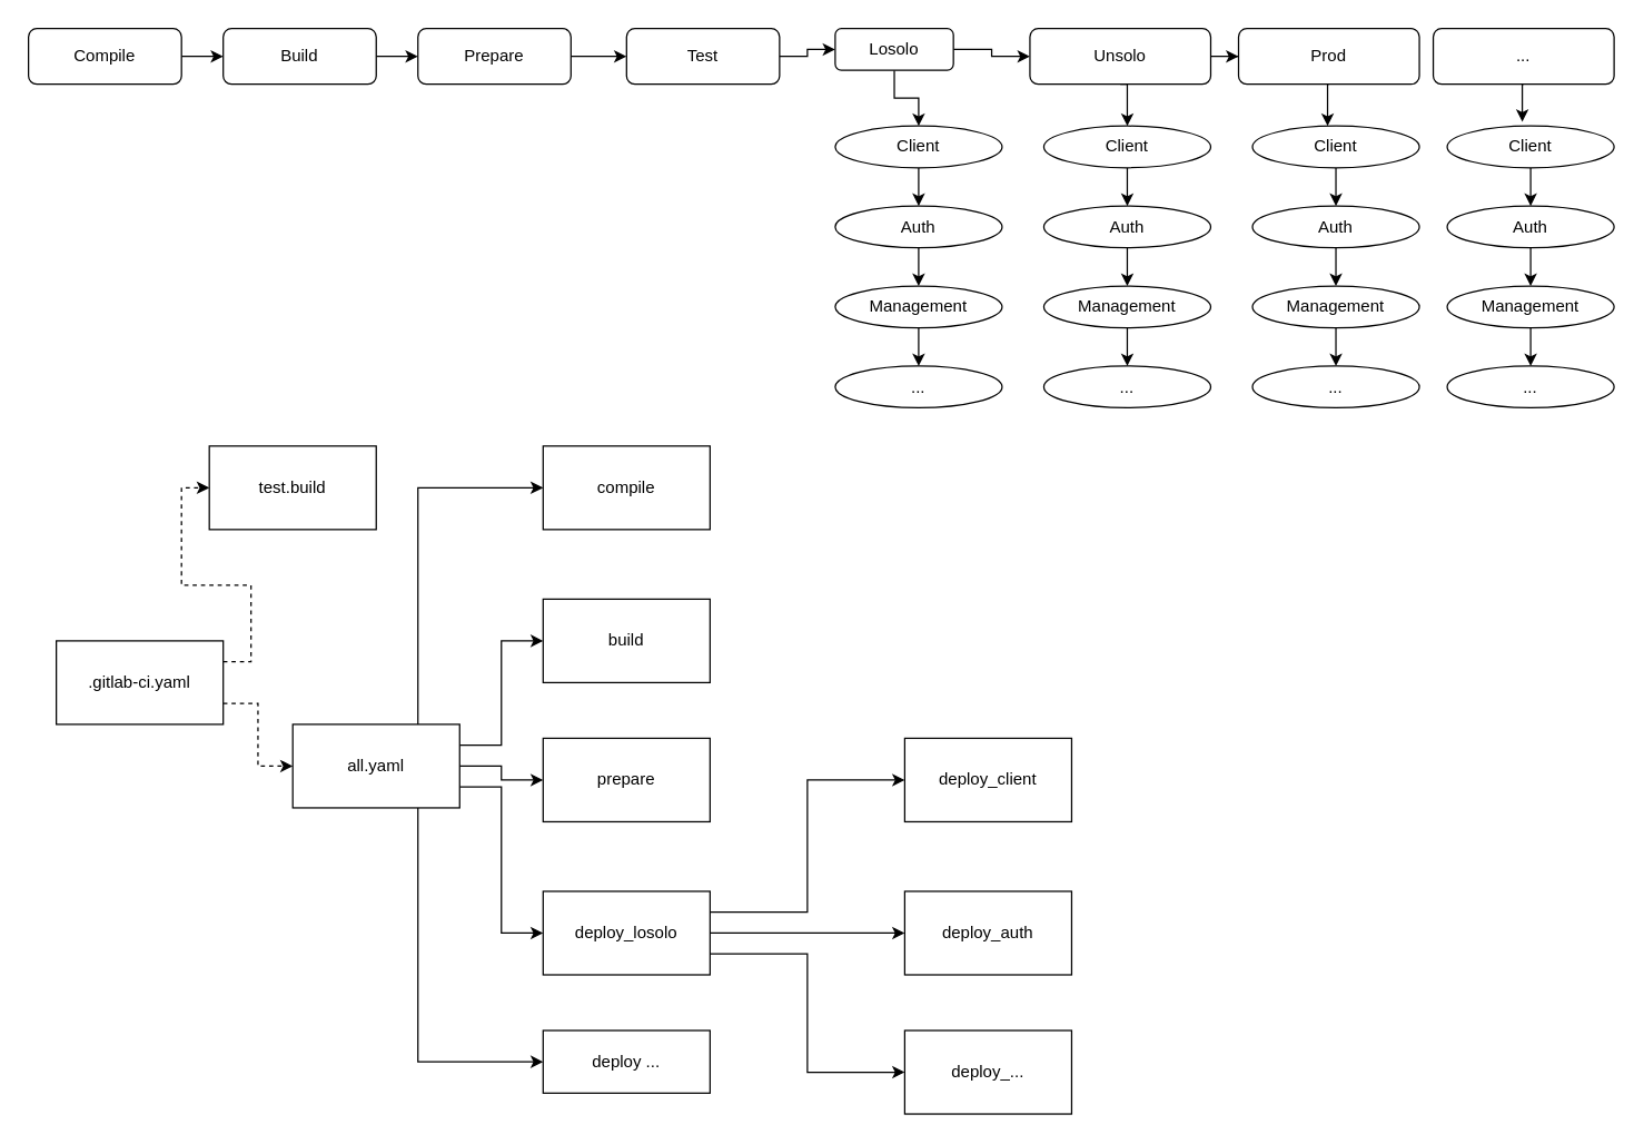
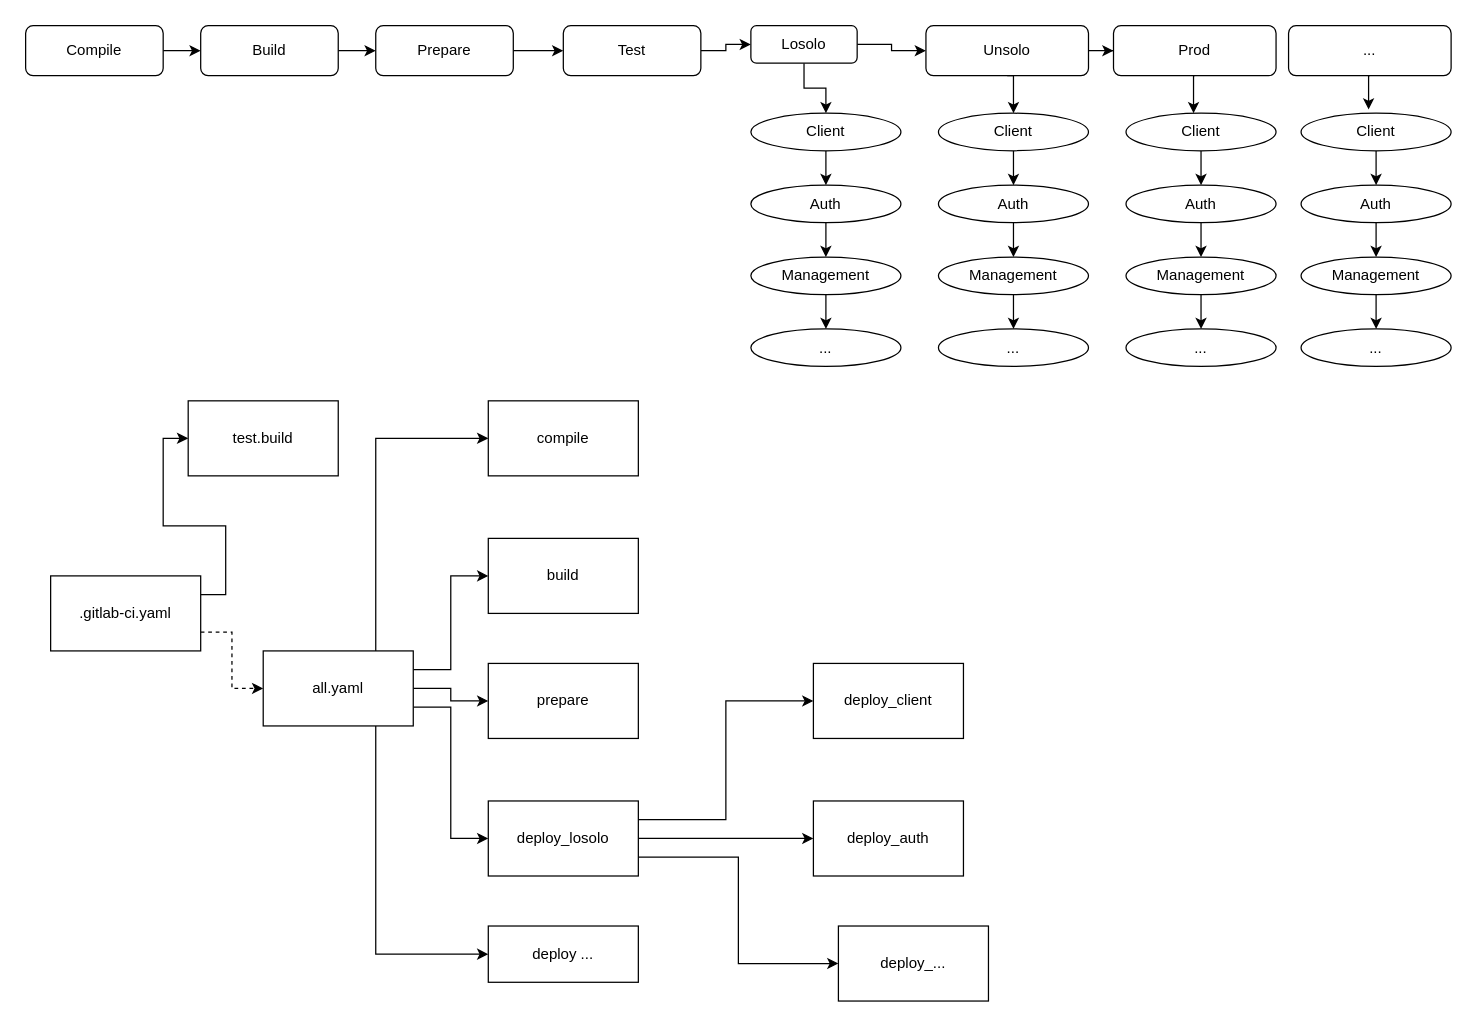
  <mxCell id="0" />
  <mxCell id="1" parent="0" />
  <mxCell id="2" value="" style="edgeStyle=orthogonalEdgeStyle;rounded=0;orthogonalLoop=1;jettySize=auto;html=1;" parent="1" source="3" target="5" edge="1"><mxGeometry relative="1" as="geometry" /></mxCell>
  <mxCell id="3" value="Compile" style="rounded=1;whiteSpace=wrap;html=1;" parent="1" vertex="1"><mxGeometry x="20" y="20" width="110" height="40" as="geometry" /></mxCell>
  <mxCell id="4" value="" style="edgeStyle=orthogonalEdgeStyle;rounded=0;orthogonalLoop=1;jettySize=auto;html=1;" parent="1" source="5" target="7" edge="1"><mxGeometry relative="1" as="geometry" /></mxCell>
  <mxCell id="5" value="Build" style="rounded=1;whiteSpace=wrap;html=1;" parent="1" vertex="1"><mxGeometry x="160" y="20" width="110" height="40" as="geometry" /></mxCell>
  <mxCell id="6" value="" style="edgeStyle=orthogonalEdgeStyle;rounded=0;orthogonalLoop=1;jettySize=auto;html=1;" parent="1" source="7" target="9" edge="1"><mxGeometry relative="1" as="geometry" /></mxCell>
  <mxCell id="7" value="Prepare" style="rounded=1;whiteSpace=wrap;html=1;" parent="1" vertex="1"><mxGeometry x="300" y="20" width="110" height="40" as="geometry" /></mxCell>
  <mxCell id="8" value="" style="edgeStyle=orthogonalEdgeStyle;rounded=0;orthogonalLoop=1;jettySize=auto;html=1;" parent="1" source="9" target="12" edge="1"><mxGeometry relative="1" as="geometry" /></mxCell>
  <mxCell id="9" value="Test" style="rounded=1;whiteSpace=wrap;html=1;" parent="1" vertex="1"><mxGeometry x="450" y="20" width="110" height="40" as="geometry" /></mxCell>
  <mxCell id="10" value="" style="edgeStyle=orthogonalEdgeStyle;rounded=0;orthogonalLoop=1;jettySize=auto;html=1;" parent="1" source="12" target="15" edge="1"><mxGeometry relative="1" as="geometry" /></mxCell>
  <mxCell id="11" style="edgeStyle=orthogonalEdgeStyle;rounded=0;orthogonalLoop=1;jettySize=auto;html=1;exitX=0.5;exitY=1;exitDx=0;exitDy=0;entryX=0.5;entryY=0;entryDx=0;entryDy=0;" parent="1" source="12" target="21" edge="1"><mxGeometry relative="1" as="geometry" /></mxCell>
  <mxCell id="12" value="Losolo" style="rounded=1;whiteSpace=wrap;html=1;" parent="1" vertex="1"><mxGeometry x="600" y="20" width="85" height="30" as="geometry" /></mxCell>
  <mxCell id="13" value="" style="edgeStyle=orthogonalEdgeStyle;rounded=0;orthogonalLoop=1;jettySize=auto;html=1;" parent="1" source="15" target="17" edge="1"><mxGeometry relative="1" as="geometry" /></mxCell>
  <mxCell id="14" style="edgeStyle=orthogonalEdgeStyle;rounded=0;orthogonalLoop=1;jettySize=auto;html=1;exitX=0.5;exitY=1;exitDx=0;exitDy=0;entryX=0.5;entryY=0;entryDx=0;entryDy=0;" parent="1" source="15" target="28" edge="1"><mxGeometry relative="1" as="geometry" /></mxCell>
  <mxCell id="15" value="Unsolo" style="rounded=1;whiteSpace=wrap;html=1;" parent="1" vertex="1"><mxGeometry x="740" y="20" width="130" height="40" as="geometry" /></mxCell>
  <mxCell id="16" style="edgeStyle=orthogonalEdgeStyle;rounded=0;orthogonalLoop=1;jettySize=auto;html=1;exitX=0.5;exitY=1;exitDx=0;exitDy=0;entryX=0.45;entryY=0;entryDx=0;entryDy=0;entryPerimeter=0;" parent="1" source="17" target="35" edge="1"><mxGeometry relative="1" as="geometry" /></mxCell>
  <mxCell id="17" value="Prod" style="rounded=1;whiteSpace=wrap;html=1;" parent="1" vertex="1"><mxGeometry x="890" y="20" width="130" height="40" as="geometry" /></mxCell>
  <mxCell id="18" style="edgeStyle=orthogonalEdgeStyle;rounded=0;orthogonalLoop=1;jettySize=auto;html=1;exitX=0.5;exitY=1;exitDx=0;exitDy=0;entryX=0.45;entryY=-0.1;entryDx=0;entryDy=0;entryPerimeter=0;" parent="1" source="19" target="42" edge="1"><mxGeometry relative="1" as="geometry" /></mxCell>
  <mxCell id="19" value="...&lt;br&gt;" style="rounded=1;whiteSpace=wrap;html=1;" parent="1" vertex="1"><mxGeometry x="1030" y="20" width="130" height="40" as="geometry" /></mxCell>
  <mxCell id="20" style="edgeStyle=orthogonalEdgeStyle;rounded=0;orthogonalLoop=1;jettySize=auto;html=1;exitX=0.5;exitY=1;exitDx=0;exitDy=0;entryX=0.5;entryY=0;entryDx=0;entryDy=0;" parent="1" source="21" target="23" edge="1"><mxGeometry relative="1" as="geometry" /></mxCell>
  <mxCell id="21" value="Client" style="ellipse;whiteSpace=wrap;html=1;" parent="1" vertex="1"><mxGeometry x="600" y="90" width="120" height="30" as="geometry" /></mxCell>
  <mxCell id="22" style="edgeStyle=orthogonalEdgeStyle;rounded=0;orthogonalLoop=1;jettySize=auto;html=1;exitX=0.5;exitY=1;exitDx=0;exitDy=0;entryX=0.5;entryY=0;entryDx=0;entryDy=0;" parent="1" source="23" target="25" edge="1"><mxGeometry relative="1" as="geometry" /></mxCell>
  <mxCell id="23" value="Auth" style="ellipse;whiteSpace=wrap;html=1;" parent="1" vertex="1"><mxGeometry x="600" y="147.5" width="120" height="30" as="geometry" /></mxCell>
  <mxCell id="24" style="edgeStyle=orthogonalEdgeStyle;rounded=0;orthogonalLoop=1;jettySize=auto;html=1;exitX=0.5;exitY=1;exitDx=0;exitDy=0;entryX=0.5;entryY=0;entryDx=0;entryDy=0;" parent="1" source="25" target="26" edge="1"><mxGeometry relative="1" as="geometry" /></mxCell>
  <mxCell id="25" value="Management" style="ellipse;whiteSpace=wrap;html=1;" parent="1" vertex="1"><mxGeometry x="600" y="205" width="120" height="30" as="geometry" /></mxCell>
  <mxCell id="26" value="..." style="ellipse;whiteSpace=wrap;html=1;" parent="1" vertex="1"><mxGeometry x="600" y="262.5" width="120" height="30" as="geometry" /></mxCell>
  <mxCell id="27" style="edgeStyle=orthogonalEdgeStyle;rounded=0;orthogonalLoop=1;jettySize=auto;html=1;exitX=0.5;exitY=1;exitDx=0;exitDy=0;entryX=0.5;entryY=0;entryDx=0;entryDy=0;" parent="1" source="28" target="30" edge="1"><mxGeometry relative="1" as="geometry" /></mxCell>
  <mxCell id="28" value="Client" style="ellipse;whiteSpace=wrap;html=1;" parent="1" vertex="1"><mxGeometry x="750" y="90" width="120" height="30" as="geometry" /></mxCell>
  <mxCell id="29" style="edgeStyle=orthogonalEdgeStyle;rounded=0;orthogonalLoop=1;jettySize=auto;html=1;exitX=0.5;exitY=1;exitDx=0;exitDy=0;entryX=0.5;entryY=0;entryDx=0;entryDy=0;" parent="1" source="30" target="32" edge="1"><mxGeometry relative="1" as="geometry" /></mxCell>
  <mxCell id="30" value="Auth" style="ellipse;whiteSpace=wrap;html=1;" parent="1" vertex="1"><mxGeometry x="750" y="147.5" width="120" height="30" as="geometry" /></mxCell>
  <mxCell id="31" style="edgeStyle=orthogonalEdgeStyle;rounded=0;orthogonalLoop=1;jettySize=auto;html=1;exitX=0.5;exitY=1;exitDx=0;exitDy=0;entryX=0.5;entryY=0;entryDx=0;entryDy=0;" parent="1" source="32" target="33" edge="1"><mxGeometry relative="1" as="geometry" /></mxCell>
  <mxCell id="32" value="Management" style="ellipse;whiteSpace=wrap;html=1;" parent="1" vertex="1"><mxGeometry x="750" y="205" width="120" height="30" as="geometry" /></mxCell>
  <mxCell id="33" value="..." style="ellipse;whiteSpace=wrap;html=1;" parent="1" vertex="1"><mxGeometry x="750" y="262.5" width="120" height="30" as="geometry" /></mxCell>
  <mxCell id="34" style="edgeStyle=orthogonalEdgeStyle;rounded=0;orthogonalLoop=1;jettySize=auto;html=1;exitX=0.5;exitY=1;exitDx=0;exitDy=0;entryX=0.5;entryY=0;entryDx=0;entryDy=0;" parent="1" source="35" target="37" edge="1"><mxGeometry relative="1" as="geometry" /></mxCell>
  <mxCell id="35" value="Client" style="ellipse;whiteSpace=wrap;html=1;" parent="1" vertex="1"><mxGeometry x="900" y="90" width="120" height="30" as="geometry" /></mxCell>
  <mxCell id="36" style="edgeStyle=orthogonalEdgeStyle;rounded=0;orthogonalLoop=1;jettySize=auto;html=1;exitX=0.5;exitY=1;exitDx=0;exitDy=0;entryX=0.5;entryY=0;entryDx=0;entryDy=0;" parent="1" source="37" target="39" edge="1"><mxGeometry relative="1" as="geometry" /></mxCell>
  <mxCell id="37" value="Auth" style="ellipse;whiteSpace=wrap;html=1;" parent="1" vertex="1"><mxGeometry x="900" y="147.5" width="120" height="30" as="geometry" /></mxCell>
  <mxCell id="38" style="edgeStyle=orthogonalEdgeStyle;rounded=0;orthogonalLoop=1;jettySize=auto;html=1;exitX=0.5;exitY=1;exitDx=0;exitDy=0;entryX=0.5;entryY=0;entryDx=0;entryDy=0;" parent="1" source="39" target="40" edge="1"><mxGeometry relative="1" as="geometry" /></mxCell>
  <mxCell id="39" value="Management" style="ellipse;whiteSpace=wrap;html=1;" parent="1" vertex="1"><mxGeometry x="900" y="205" width="120" height="30" as="geometry" /></mxCell>
  <mxCell id="40" value="..." style="ellipse;whiteSpace=wrap;html=1;" parent="1" vertex="1"><mxGeometry x="900" y="262.5" width="120" height="30" as="geometry" /></mxCell>
  <mxCell id="41" style="edgeStyle=orthogonalEdgeStyle;rounded=0;orthogonalLoop=1;jettySize=auto;html=1;exitX=0.5;exitY=1;exitDx=0;exitDy=0;entryX=0.5;entryY=0;entryDx=0;entryDy=0;" parent="1" source="42" target="44" edge="1"><mxGeometry relative="1" as="geometry" /></mxCell>
  <mxCell id="42" value="Client" style="ellipse;whiteSpace=wrap;html=1;" parent="1" vertex="1"><mxGeometry x="1040" y="90" width="120" height="30" as="geometry" /></mxCell>
  <mxCell id="43" style="edgeStyle=orthogonalEdgeStyle;rounded=0;orthogonalLoop=1;jettySize=auto;html=1;exitX=0.5;exitY=1;exitDx=0;exitDy=0;entryX=0.5;entryY=0;entryDx=0;entryDy=0;" parent="1" source="44" target="46" edge="1"><mxGeometry relative="1" as="geometry" /></mxCell>
  <mxCell id="44" value="Auth" style="ellipse;whiteSpace=wrap;html=1;" parent="1" vertex="1"><mxGeometry x="1040" y="147.5" width="120" height="30" as="geometry" /></mxCell>
  <mxCell id="45" style="edgeStyle=orthogonalEdgeStyle;rounded=0;orthogonalLoop=1;jettySize=auto;html=1;exitX=0.5;exitY=1;exitDx=0;exitDy=0;entryX=0.5;entryY=0;entryDx=0;entryDy=0;" parent="1" source="46" target="47" edge="1"><mxGeometry relative="1" as="geometry" /></mxCell>
  <mxCell id="46" value="Management" style="ellipse;whiteSpace=wrap;html=1;" parent="1" vertex="1"><mxGeometry x="1040" y="205" width="120" height="30" as="geometry" /></mxCell>
  <mxCell id="47" value="..." style="ellipse;whiteSpace=wrap;html=1;" parent="1" vertex="1"><mxGeometry x="1040" y="262.5" width="120" height="30" as="geometry" /></mxCell>
- <mxCell id="48" style="edgeStyle=orthogonalEdgeStyle;rounded=0;orthogonalLoop=1;jettySize=auto;html=1;exitX=1;exitY=0.25;exitDx=0;exitDy=0;entryX=0;entryY=0.5;entryDx=0;entryDy=0;dashed=1;" edge="1" parent="1" source="50" target="51"><mxGeometry relative="1" as="geometry" /></mxCell>
+ <mxCell id="48" style="edgeStyle=orthogonalEdgeStyle;rounded=0;orthogonalLoop=1;jettySize=auto;html=1;exitX=1;exitY=0.25;exitDx=0;exitDy=0;entryX=0;entryY=0.5;entryDx=0;entryDy=0;" edge="1" parent="1" source="50" target="51"><mxGeometry relative="1" as="geometry" /></mxCell>
  <mxCell id="49" style="edgeStyle=orthogonalEdgeStyle;rounded=0;orthogonalLoop=1;jettySize=auto;html=1;exitX=1;exitY=0.75;exitDx=0;exitDy=0;entryX=0;entryY=0.5;entryDx=0;entryDy=0;dashed=1;" edge="1" parent="1" source="50" target="57"><mxGeometry relative="1" as="geometry" /></mxCell>
  <mxCell id="50" value=".gitlab-ci.yaml" style="rounded=0;whiteSpace=wrap;html=1;" vertex="1" parent="1"><mxGeometry x="40" y="460" width="120" height="60" as="geometry" /></mxCell>
  <mxCell id="51" value="test.build" style="rounded=0;whiteSpace=wrap;html=1;" vertex="1" parent="1"><mxGeometry x="150" y="320" width="120" height="60" as="geometry" /></mxCell>
  <mxCell id="52" style="edgeStyle=orthogonalEdgeStyle;rounded=0;orthogonalLoop=1;jettySize=auto;html=1;exitX=0.75;exitY=0;exitDx=0;exitDy=0;entryX=0;entryY=0.5;entryDx=0;entryDy=0;" edge="1" parent="1" source="57" target="58"><mxGeometry relative="1" as="geometry" /></mxCell>
  <mxCell id="53" style="edgeStyle=orthogonalEdgeStyle;rounded=0;orthogonalLoop=1;jettySize=auto;html=1;exitX=1;exitY=0.25;exitDx=0;exitDy=0;entryX=0;entryY=0.5;entryDx=0;entryDy=0;" edge="1" parent="1" source="57" target="59"><mxGeometry relative="1" as="geometry" /></mxCell>
  <mxCell id="54" style="edgeStyle=orthogonalEdgeStyle;rounded=0;orthogonalLoop=1;jettySize=auto;html=1;exitX=1;exitY=0.5;exitDx=0;exitDy=0;entryX=0;entryY=0.5;entryDx=0;entryDy=0;" edge="1" parent="1" source="57" target="60"><mxGeometry relative="1" as="geometry" /></mxCell>
  <mxCell id="55" style="edgeStyle=orthogonalEdgeStyle;rounded=0;orthogonalLoop=1;jettySize=auto;html=1;exitX=1;exitY=0.75;exitDx=0;exitDy=0;entryX=0;entryY=0.5;entryDx=0;entryDy=0;" edge="1" parent="1" source="57" target="64"><mxGeometry relative="1" as="geometry" /></mxCell>
  <mxCell id="56" style="edgeStyle=orthogonalEdgeStyle;rounded=0;orthogonalLoop=1;jettySize=auto;html=1;exitX=0.75;exitY=1;exitDx=0;exitDy=0;entryX=0;entryY=0.5;entryDx=0;entryDy=0;" edge="1" parent="1" source="57" target="65"><mxGeometry relative="1" as="geometry" /></mxCell>
  <mxCell id="57" value="all.yaml" style="rounded=0;whiteSpace=wrap;html=1;" vertex="1" parent="1"><mxGeometry x="210" y="520" width="120" height="60" as="geometry" /></mxCell>
  <mxCell id="58" value="compile" style="rounded=0;whiteSpace=wrap;html=1;" vertex="1" parent="1"><mxGeometry x="390" y="320" width="120" height="60" as="geometry" /></mxCell>
  <mxCell id="59" value="build" style="rounded=0;whiteSpace=wrap;html=1;" vertex="1" parent="1"><mxGeometry x="390" y="430" width="120" height="60" as="geometry" /></mxCell>
  <mxCell id="60" value="prepare" style="rounded=0;whiteSpace=wrap;html=1;" vertex="1" parent="1"><mxGeometry x="390" y="530" width="120" height="60" as="geometry" /></mxCell>
  <mxCell id="61" style="edgeStyle=orthogonalEdgeStyle;rounded=0;orthogonalLoop=1;jettySize=auto;html=1;exitX=1;exitY=0.25;exitDx=0;exitDy=0;entryX=0;entryY=0.5;entryDx=0;entryDy=0;" edge="1" parent="1" source="64" target="66"><mxGeometry relative="1" as="geometry" /></mxCell>
  <mxCell id="62" style="edgeStyle=orthogonalEdgeStyle;rounded=0;orthogonalLoop=1;jettySize=auto;html=1;exitX=1;exitY=0.5;exitDx=0;exitDy=0;entryX=0;entryY=0.5;entryDx=0;entryDy=0;" edge="1" parent="1" source="64" target="67"><mxGeometry relative="1" as="geometry" /></mxCell>
  <mxCell id="63" style="edgeStyle=orthogonalEdgeStyle;rounded=0;orthogonalLoop=1;jettySize=auto;html=1;exitX=1;exitY=0.75;exitDx=0;exitDy=0;entryX=0;entryY=0.5;entryDx=0;entryDy=0;" edge="1" parent="1" source="64" target="68"><mxGeometry relative="1" as="geometry" /></mxCell>
  <mxCell id="64" value="deploy_losolo" style="rounded=0;whiteSpace=wrap;html=1;" vertex="1" parent="1"><mxGeometry x="390" y="640" width="120" height="60" as="geometry" /></mxCell>
  <mxCell id="65" value="deploy ..." style="rounded=0;whiteSpace=wrap;html=1;" vertex="1" parent="1"><mxGeometry x="390" y="740" width="120" height="45" as="geometry" /></mxCell>
  <mxCell id="66" value="deploy_client" style="rounded=0;whiteSpace=wrap;html=1;" vertex="1" parent="1"><mxGeometry x="650" y="530" width="120" height="60" as="geometry" /></mxCell>
  <mxCell id="67" value="deploy_auth" style="rounded=0;whiteSpace=wrap;html=1;" vertex="1" parent="1"><mxGeometry x="650" y="640" width="120" height="60" as="geometry" /></mxCell>
- <mxCell id="68" value="deploy_..." style="rounded=0;whiteSpace=wrap;html=1;" vertex="1" parent="1"><mxGeometry x="650" y="740" width="120" height="60" as="geometry" /></mxCell>
+ <mxCell id="68" value="deploy_..." style="rounded=0;whiteSpace=wrap;html=1;" vertex="1" parent="1"><mxGeometry x="670" y="740" width="120" height="60" as="geometry" /></mxCell>
